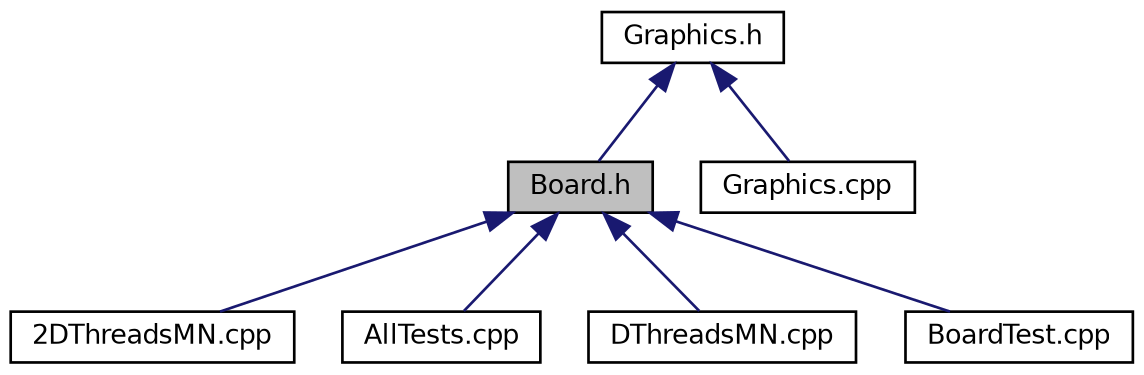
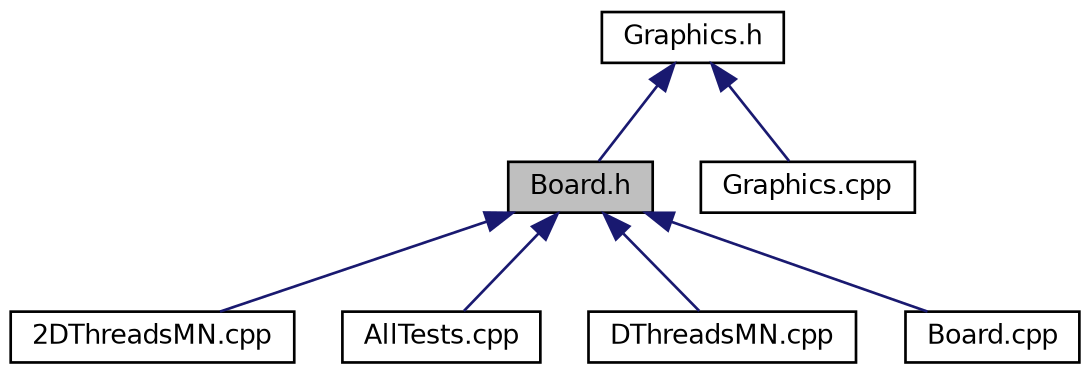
  digraph {
    node [color=black fillcolor=white fontname=Helvetica fontsize=10 shape=record style=filled]
    edge [color=midnightblue dir=back fontname=Helvetica fontsize=10 labelfontname=Helvetica labelfontsize=10 style=solid]
    n1 [fillcolor=grey75 fontcolor=black height=0.2 label="Board.h" width=0.4]
    n2 [height=0.2 label="2DThreadsMN.cpp" width=0.4]
    n3 [height=0.2 label="AllTests.cpp" width=0.4]
    n4 [height=0.2 label="DThreadsMN.cpp" width=0.4]
-   n5 [height=0.2 label="BoardTest.cpp" width=0.4]
+   n5 [height=0.2 label="Board.cpp" width=0.4]
    n6 [height=0.2 label="Graphics.h" width=0.4]
    n7 [height=0.2 label="Graphics.cpp" width=0.4]
    n1 -> n2
    n1 -> n3
    n1 -> n4
    n1 -> n5
    n6 -> n1
    n6 -> n7
  }
